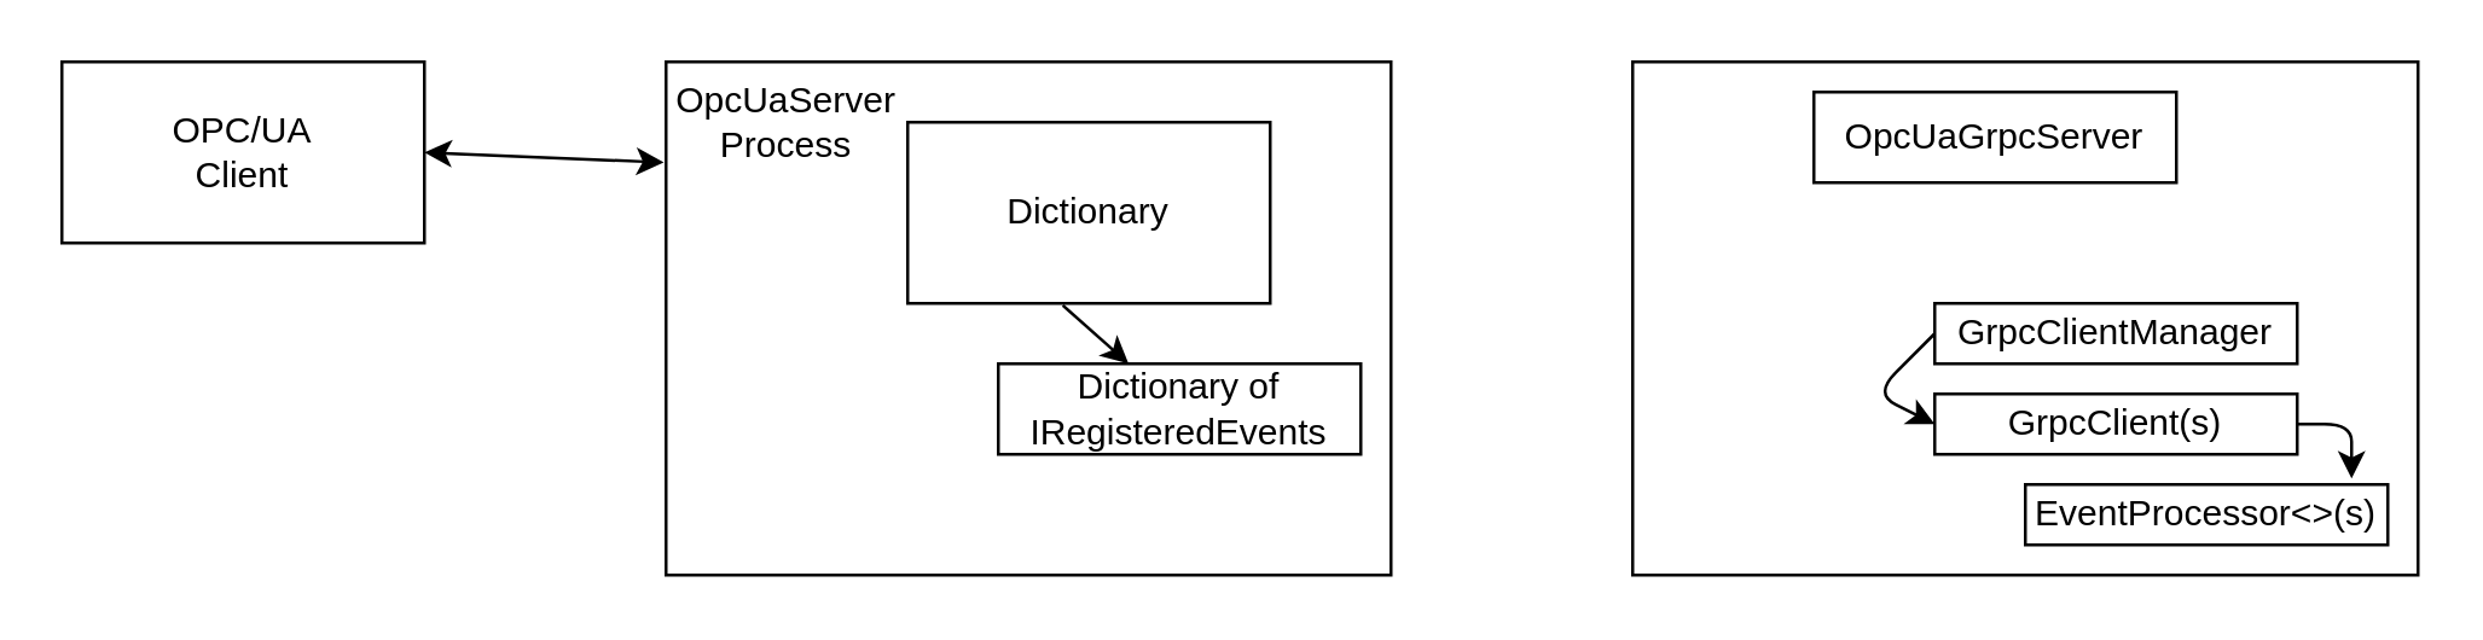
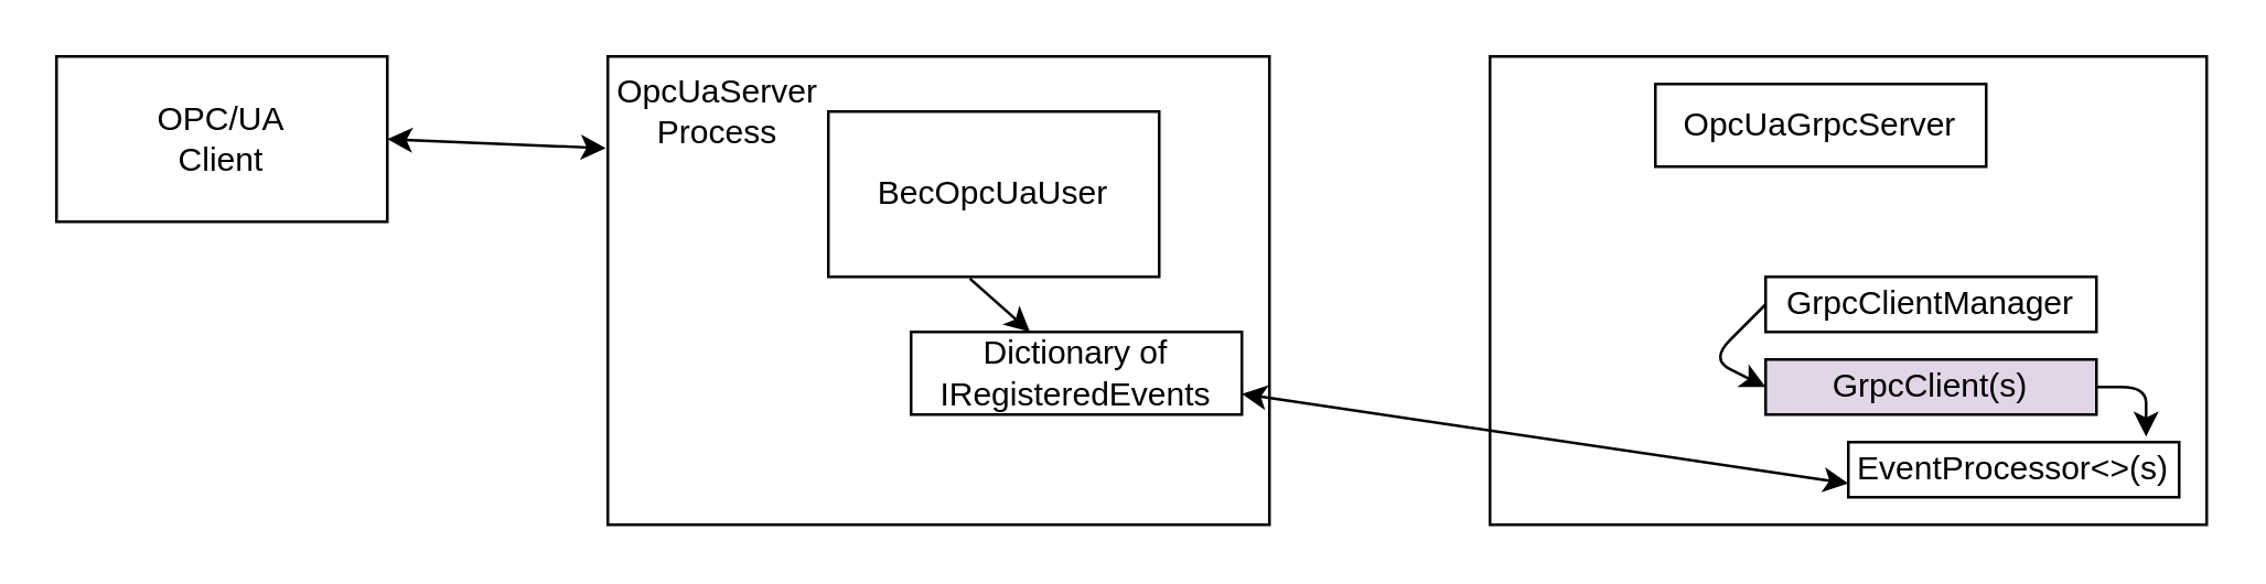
  <mxCell id="0" />
  <mxCell id="1" parent="0" />
  <mxCell id="2" value="" style="rounded=0;whiteSpace=wrap;html=1;" vertex="1" parent="1"><mxGeometry x="220" y="20" width="240" height="170" as="geometry" /></mxCell>
  <mxCell id="3" value="OPC/UA&lt;br&gt;Client" style="rounded=0;whiteSpace=wrap;html=1;" vertex="1" parent="1"><mxGeometry x="20" y="20" width="120" height="60" as="geometry" /></mxCell>
  <mxCell id="4" value="" style="rounded=0;whiteSpace=wrap;html=1;" vertex="1" parent="1"><mxGeometry x="540" y="20" width="260" height="170" as="geometry" /></mxCell>
  <mxCell id="5" value="OpcUaServer Process" style="text;html=1;strokeColor=none;fillColor=none;align=center;verticalAlign=middle;whiteSpace=wrap;rounded=0;" vertex="1" parent="1"><mxGeometry x="240" y="30" width="40" height="20" as="geometry" /></mxCell>
  <mxCell id="6" value="" style="group" vertex="1" connectable="0" parent="1"><mxGeometry x="300" y="40" width="150" height="140" as="geometry" /></mxCell>
- <mxCell id="7" value="Dictionary" style="rounded=0;whiteSpace=wrap;html=1;" vertex="1" parent="6"><mxGeometry width="120" height="60" as="geometry" /></mxCell>
+ <mxCell id="7" value="BecOpcUaUser" style="rounded=0;whiteSpace=wrap;html=1;" vertex="1" parent="6"><mxGeometry width="120" height="60" as="geometry" /></mxCell>
  <mxCell id="8" value="Dictionary of&lt;br&gt;IRegisteredEvents" style="rounded=0;whiteSpace=wrap;html=1;" vertex="1" parent="6"><mxGeometry x="30" y="80" width="120" height="30" as="geometry" /></mxCell>
  <mxCell id="9" value="" style="endArrow=classic;html=1;exitX=0.428;exitY=1.011;exitDx=0;exitDy=0;exitPerimeter=0;" edge="1" parent="6" source="7" target="8"><mxGeometry width="50" height="50" relative="1" as="geometry"><mxPoint x="-40" y="140" as="sourcePoint" /><mxPoint x="10" y="90" as="targetPoint" /></mxGeometry></mxCell>
+ <mxCell id="10" value="" style="endArrow=classic;startArrow=classic;html=1;entryX=0;entryY=0.75;entryDx=0;entryDy=0;exitX=1;exitY=0.75;exitDx=0;exitDy=0;" edge="1" parent="1" source="8" target="16"><mxGeometry width="50" height="50" relative="1" as="geometry"><mxPoint x="440" y="320" as="sourcePoint" /><mxPoint x="490" y="270" as="targetPoint" /></mxGeometry></mxCell>
  <mxCell id="11" value="" style="group" vertex="1" connectable="0" parent="1"><mxGeometry x="600" y="30" width="190" height="150" as="geometry" /></mxCell>
  <mxCell id="12" value="GrpcClientManager" style="rounded=0;whiteSpace=wrap;html=1;" vertex="1" parent="11"><mxGeometry x="40" y="70" width="120" height="20" as="geometry" /></mxCell>
- <mxCell id="13" value="GrpcClient(s)" style="rounded=0;whiteSpace=wrap;html=1;" vertex="1" parent="11"><mxGeometry x="40" y="100" width="120" height="20" as="geometry" /></mxCell>
+ <mxCell id="13" value="GrpcClient(s)" style="rounded=0;whiteSpace=wrap;html=1;fillColor=#e1d5e7;" vertex="1" parent="11"><mxGeometry x="40" y="100" width="120" height="20" as="geometry" /></mxCell>
  <mxCell id="14" value="" style="endArrow=classic;html=1;exitX=0;exitY=0.5;exitDx=0;exitDy=0;entryX=0;entryY=0.5;entryDx=0;entryDy=0;" edge="1" parent="11" source="12" target="13"><mxGeometry x="10" y="-20" width="50" height="50" as="geometry"><mxPoint x="-90" y="120" as="sourcePoint" /><mxPoint x="-40" y="70" as="targetPoint" /><Array as="points"><mxPoint x="20" y="100" /></Array></mxGeometry></mxCell>
  <mxCell id="15" value="OpcUaGrpcServer" style="rounded=0;whiteSpace=wrap;html=1;" vertex="1" parent="11"><mxGeometry width="120" height="30" as="geometry" /></mxCell>
  <mxCell id="16" value="EventProcessor&amp;lt;&amp;gt;(s)" style="rounded=0;whiteSpace=wrap;html=1;" vertex="1" parent="11"><mxGeometry x="70" y="130" width="120" height="20" as="geometry" /></mxCell>
  <mxCell id="17" value="" style="endArrow=classic;html=1;exitX=1;exitY=0.5;exitDx=0;exitDy=0;entryX=0.9;entryY=-0.1;entryDx=0;entryDy=0;entryPerimeter=0;" edge="1" parent="11" source="13" target="16"><mxGeometry x="157" y="12" width="50" height="50" as="geometry"><mxPoint x="187" y="112" as="sourcePoint" /><mxPoint x="187" y="142" as="targetPoint" /><Array as="points"><mxPoint x="178" y="110" /></Array></mxGeometry></mxCell>
  <mxCell id="18" value="" style="endArrow=classic;startArrow=classic;html=1;entryX=-0.003;entryY=0.196;entryDx=0;entryDy=0;exitX=1;exitY=0.5;exitDx=0;exitDy=0;entryPerimeter=0;" edge="1" parent="1" source="3" target="2"><mxGeometry width="50" height="50" relative="1" as="geometry"><mxPoint x="30" y="250" as="sourcePoint" /><mxPoint x="80" y="200" as="targetPoint" /></mxGeometry></mxCell>
